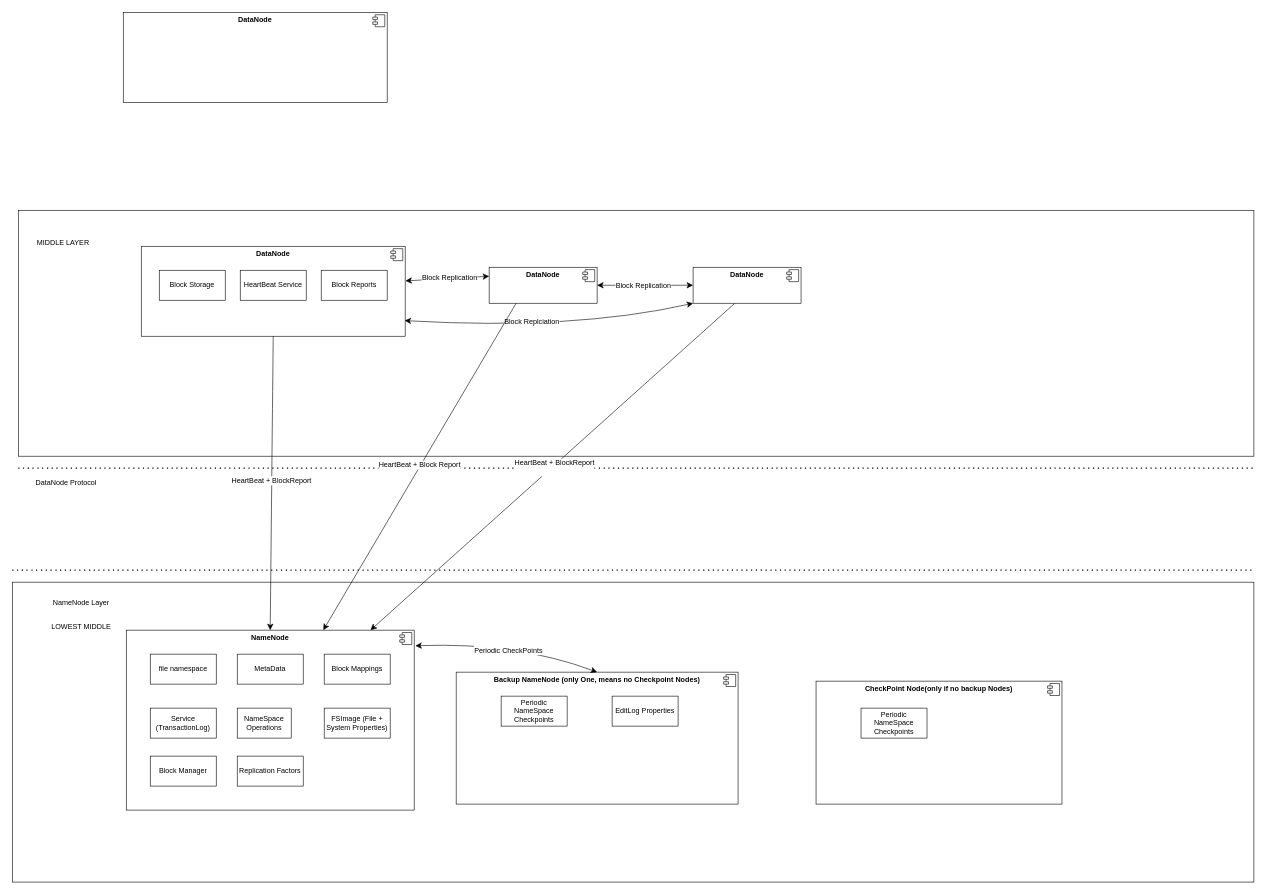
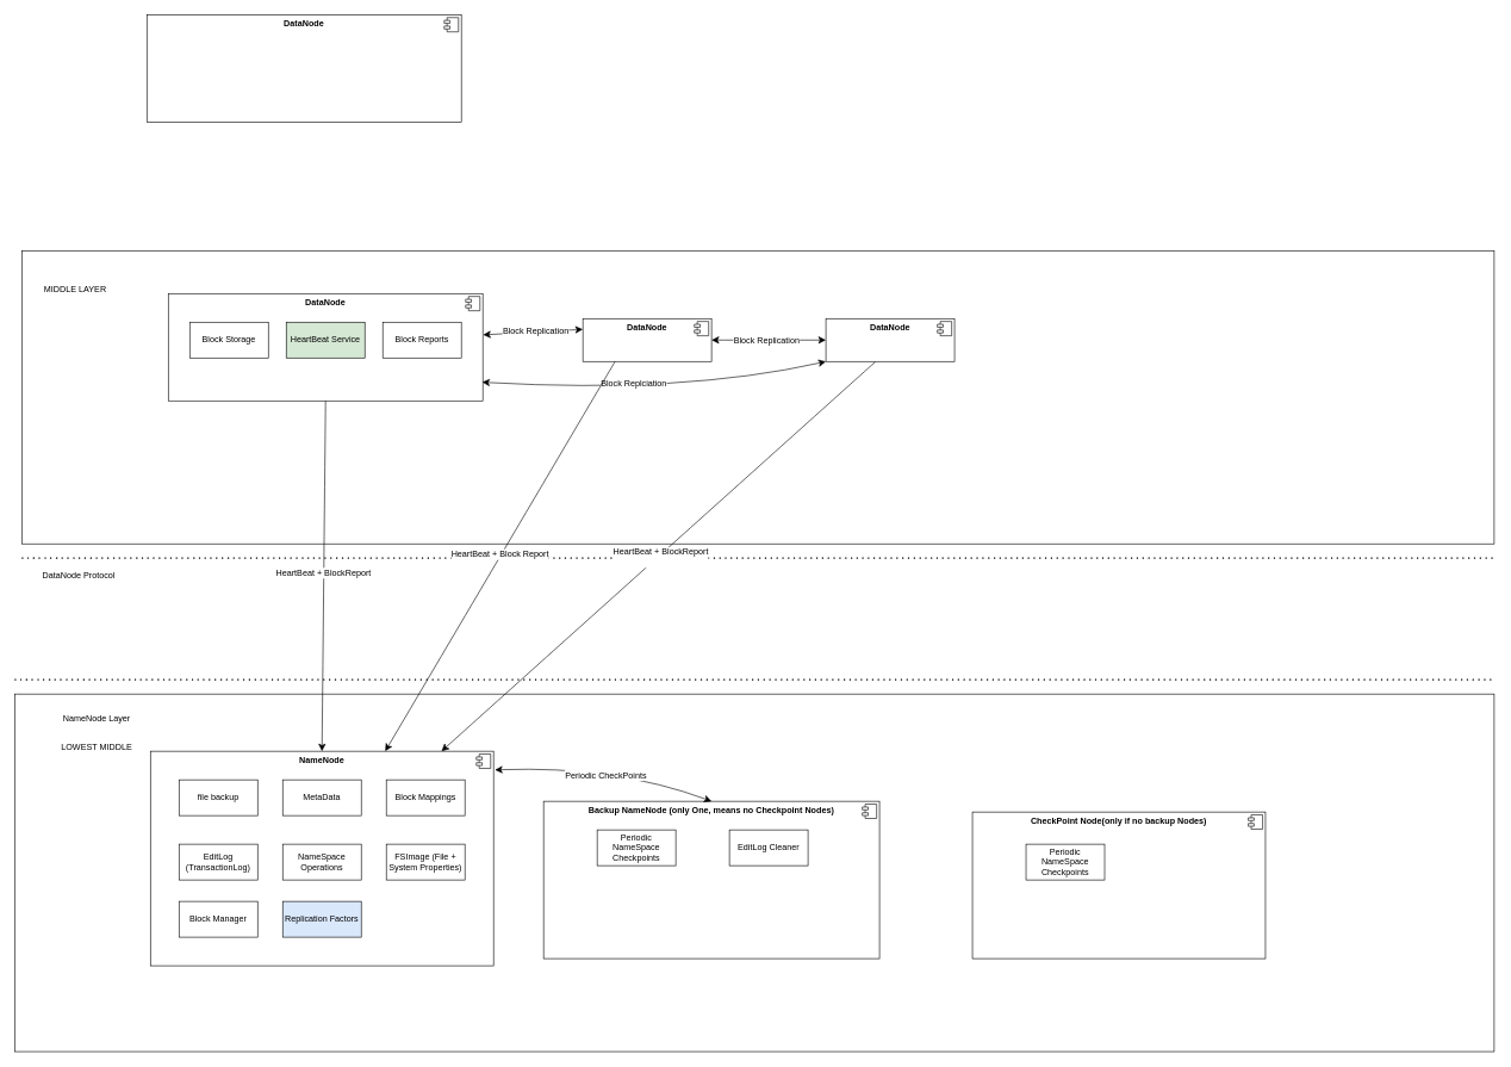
  <mxCell id="0" />
  <mxCell id="1" parent="0" />
  <mxCell id="2" value="" style="rounded=0;whiteSpace=wrap;html=1;" parent="1" vertex="1"><mxGeometry x="30" y="350" width="2060" height="410" as="geometry" /></mxCell>
  <mxCell id="3" value="" style="rounded=0;whiteSpace=wrap;html=1;" parent="1" vertex="1"><mxGeometry x="20" y="970" width="2070" height="500" as="geometry" /></mxCell>
  <mxCell id="4" value="&lt;p style=&quot;margin:0px;margin-top:6px;text-align:center;&quot;&gt;&lt;b&gt;NameNode&lt;/b&gt;&lt;/p&gt;&lt;p style=&quot;margin:0px;margin-top:6px;text-align:center;&quot;&gt;&lt;b&gt;&lt;br&gt;&lt;/b&gt;&lt;/p&gt;" style="align=left;overflow=fill;html=1;dropTarget=0;whiteSpace=wrap;" parent="1" vertex="1"><mxGeometry x="210" y="1050" width="480" height="300" as="geometry" /></mxCell>
  <mxCell id="5" value="" style="shape=component;jettyWidth=8;jettyHeight=4;" parent="4" vertex="1"><mxGeometry x="1" width="20" height="20" relative="1" as="geometry"><mxPoint x="-24" y="4" as="offset" /></mxGeometry></mxCell>
- <mxCell id="6" value="file namespace" style="html=1;whiteSpace=wrap;" parent="1" vertex="1"><mxGeometry x="250" y="1090" width="110" height="50" as="geometry" /></mxCell>
+ <mxCell id="6" value="file backup" style="html=1;whiteSpace=wrap;" parent="1" vertex="1"><mxGeometry x="250" y="1090" width="110" height="50" as="geometry" /></mxCell>
  <mxCell id="7" value="Block Mappings" style="html=1;whiteSpace=wrap;" parent="1" vertex="1"><mxGeometry x="540" y="1090" width="110" height="50" as="geometry" /></mxCell>
- <mxCell id="8" value="Service (TransactionLog)" style="html=1;whiteSpace=wrap;" parent="1" vertex="1"><mxGeometry x="250" y="1180" width="110" height="50" as="geometry" /></mxCell>
+ <mxCell id="8" value="EditLog (TransactionLog)" style="html=1;whiteSpace=wrap;" parent="1" vertex="1"><mxGeometry x="250" y="1180" width="110" height="50" as="geometry" /></mxCell>
  <mxCell id="9" value="FSImage (File + System Properties)" style="html=1;whiteSpace=wrap;" parent="1" vertex="1"><mxGeometry x="540" y="1180" width="110" height="50" as="geometry" /></mxCell>
  <mxCell id="10" value="MetaData" style="html=1;whiteSpace=wrap;" parent="1" vertex="1"><mxGeometry x="395" y="1090" width="110" height="50" as="geometry" /></mxCell>
- <mxCell id="11" value="NameSpace Operations" style="html=1;whiteSpace=wrap;" parent="1" vertex="1"><mxGeometry x="395" y="1180" width="90" height="50" as="geometry" /></mxCell>
+ <mxCell id="11" value="NameSpace Operations" style="html=1;whiteSpace=wrap;" parent="1" vertex="1"><mxGeometry x="395" y="1180" width="110" height="50" as="geometry" /></mxCell>
  <mxCell id="12" value="Block Manager" style="html=1;whiteSpace=wrap;" parent="1" vertex="1"><mxGeometry x="250" y="1260" width="110" height="50" as="geometry" /></mxCell>
- <mxCell id="13" value="Replication Factors" style="html=1;whiteSpace=wrap;" parent="1" vertex="1"><mxGeometry x="395" y="1260" width="110" height="50" as="geometry" /></mxCell>
+ <mxCell id="13" value="Replication Factors" style="html=1;whiteSpace=wrap;fillColor=#dae8fc;" parent="1" vertex="1"><mxGeometry x="395" y="1260" width="110" height="50" as="geometry" /></mxCell>
  <mxCell id="14" value="&lt;p style=&quot;margin:0px;margin-top:6px;text-align:center;&quot;&gt;&lt;b&gt;Backup NameNode (only One, means no Checkpoint Nodes)&lt;/b&gt;&lt;/p&gt;" style="align=left;overflow=fill;html=1;dropTarget=0;whiteSpace=wrap;" parent="1" vertex="1"><mxGeometry x="760" y="1120" width="470" height="220" as="geometry" /></mxCell>
  <mxCell id="15" value="" style="shape=component;jettyWidth=8;jettyHeight=4;" parent="14" vertex="1"><mxGeometry x="1" width="20" height="20" relative="1" as="geometry"><mxPoint x="-24" y="4" as="offset" /></mxGeometry></mxCell>
  <mxCell id="16" style="edgeStyle=none;curved=1;rounded=0;orthogonalLoop=1;jettySize=auto;html=1;exitX=1;exitY=1;exitDx=0;exitDy=0;fontSize=12;startSize=8;endSize=8;" parent="1" source="14" target="14" edge="1"><mxGeometry relative="1" as="geometry" /></mxCell>
  <mxCell id="17" value="Periodic NameSpace Checkpoints" style="html=1;whiteSpace=wrap;" parent="1" vertex="1"><mxGeometry x="835" y="1160" width="110" height="50" as="geometry" /></mxCell>
  <mxCell id="18" value="&lt;p style=&quot;margin:0px;margin-top:6px;text-align:center;&quot;&gt;&lt;b&gt;CheckPoint Node(only if no backup Nodes)&lt;/b&gt;&lt;/p&gt;" style="align=left;overflow=fill;html=1;dropTarget=0;whiteSpace=wrap;" parent="1" vertex="1"><mxGeometry x="1360" y="1135" width="410" height="205" as="geometry" /></mxCell>
  <mxCell id="19" value="" style="shape=component;jettyWidth=8;jettyHeight=4;" parent="18" vertex="1"><mxGeometry x="1" width="20" height="20" relative="1" as="geometry"><mxPoint x="-24" y="4" as="offset" /></mxGeometry></mxCell>
  <mxCell id="20" style="edgeStyle=none;curved=1;rounded=0;orthogonalLoop=1;jettySize=auto;html=1;exitX=1;exitY=1;exitDx=0;exitDy=0;fontSize=12;startSize=8;endSize=8;" parent="1" source="18" target="18" edge="1"><mxGeometry relative="1" as="geometry" /></mxCell>
  <mxCell id="21" value="Periodic NameSpace Checkpoints" style="html=1;whiteSpace=wrap;" parent="1" vertex="1"><mxGeometry x="1435" y="1180" width="110" height="50" as="geometry" /></mxCell>
- <mxCell id="22" value="EditLog Properties" style="html=1;whiteSpace=wrap;" parent="1" vertex="1"><mxGeometry x="1020" y="1160" width="110" height="50" as="geometry" /></mxCell>
+ <mxCell id="22" value="EditLog Cleaner" style="html=1;whiteSpace=wrap;" parent="1" vertex="1"><mxGeometry x="1020" y="1160" width="110" height="50" as="geometry" /></mxCell>
  <mxCell id="23" value="NameNode Layer" style="text;html=1;align=center;verticalAlign=middle;whiteSpace=wrap;rounded=0;" parent="1" vertex="1"><mxGeometry x="50" y="990" width="170" height="30" as="geometry" /></mxCell>
  <mxCell id="24" value="LOWEST MIDDLE" style="text;html=1;align=center;verticalAlign=middle;whiteSpace=wrap;rounded=0;" parent="1" vertex="1"><mxGeometry x="50" y="1030" width="170" height="30" as="geometry" /></mxCell>
  <mxCell id="25" value="&lt;p style=&quot;margin:0px;margin-top:6px;text-align:center;&quot;&gt;&lt;b&gt;DataNode&lt;/b&gt;&lt;/p&gt;" style="align=left;overflow=fill;html=1;dropTarget=0;whiteSpace=wrap;" parent="1" vertex="1"><mxGeometry x="235" y="410" width="440" height="150" as="geometry" /></mxCell>
  <mxCell id="26" value="" style="shape=component;jettyWidth=8;jettyHeight=4;" parent="25" vertex="1"><mxGeometry x="1" width="20" height="20" relative="1" as="geometry"><mxPoint x="-24" y="4" as="offset" /></mxGeometry></mxCell>
  <mxCell id="27" value="Block Storage" style="html=1;whiteSpace=wrap;" parent="1" vertex="1"><mxGeometry x="265" y="450" width="110" height="50" as="geometry" /></mxCell>
- <mxCell id="28" value="HeartBeat Service" style="html=1;whiteSpace=wrap;" parent="1" vertex="1"><mxGeometry x="400" y="450" width="110" height="50" as="geometry" /></mxCell>
+ <mxCell id="28" value="HeartBeat Service" style="html=1;whiteSpace=wrap;fillColor=#d5e8d4;" parent="1" vertex="1"><mxGeometry x="400" y="450" width="110" height="50" as="geometry" /></mxCell>
  <mxCell id="29" value="Block Reports" style="html=1;whiteSpace=wrap;" parent="1" vertex="1"><mxGeometry x="535" y="450" width="110" height="50" as="geometry" /></mxCell>
  <mxCell id="30" value="&lt;p style=&quot;margin:0px;margin-top:6px;text-align:center;&quot;&gt;&lt;b&gt;DataNode&lt;/b&gt;&lt;/p&gt;" style="align=left;overflow=fill;html=1;dropTarget=0;whiteSpace=wrap;" parent="1" vertex="1"><mxGeometry x="815" y="445" width="180" height="60" as="geometry" /></mxCell>
  <mxCell id="31" value="" style="shape=component;jettyWidth=8;jettyHeight=4;" parent="30" vertex="1"><mxGeometry x="1" width="20" height="20" relative="1" as="geometry"><mxPoint x="-24" y="4" as="offset" /></mxGeometry></mxCell>
  <mxCell id="32" value="&lt;p style=&quot;margin:0px;margin-top:6px;text-align:center;&quot;&gt;&lt;b&gt;DataNode&lt;/b&gt;&lt;/p&gt;" style="align=left;overflow=fill;html=1;dropTarget=0;whiteSpace=wrap;" parent="1" vertex="1"><mxGeometry x="1155" y="445" width="180" height="60" as="geometry" /></mxCell>
  <mxCell id="33" value="" style="shape=component;jettyWidth=8;jettyHeight=4;" parent="32" vertex="1"><mxGeometry x="1" width="20" height="20" relative="1" as="geometry"><mxPoint x="-24" y="4" as="offset" /></mxGeometry></mxCell>
  <mxCell id="34" value="MIDDLE LAYER" style="text;html=1;align=center;verticalAlign=middle;whiteSpace=wrap;rounded=0;" parent="1" vertex="1"><mxGeometry x="45" width="120" height="30" as="geometry" y="390" /></mxCell>
  <mxCell id="35" value="&lt;p style=&quot;margin:0px;margin-top:6px;text-align:center;&quot;&gt;&lt;b&gt;DataNode&lt;/b&gt;&lt;/p&gt;" style="align=left;overflow=fill;html=1;dropTarget=0;whiteSpace=wrap;" parent="1" vertex="1"><mxGeometry x="205" y="20" width="440" height="150" as="geometry" /></mxCell>
  <mxCell id="36" value="" style="shape=component;jettyWidth=8;jettyHeight=4;" parent="35" vertex="1"><mxGeometry x="1" width="20" height="20" relative="1" as="geometry"><mxPoint x="-24" y="4" as="offset" /></mxGeometry></mxCell>
  <mxCell id="37" value="" style="endArrow=classic;startArrow=classic;html=1;rounded=0;fontSize=12;startSize=8;endSize=8;curved=1;exitX=1.004;exitY=0.087;exitDx=0;exitDy=0;exitPerimeter=0;entryX=0.5;entryY=0;entryDx=0;entryDy=0;" parent="1" source="4" target="14" edge="1"><mxGeometry width="50" height="50" relative="1" as="geometry"><mxPoint x="1240" y="870" as="sourcePoint" /><mxPoint x="1290" y="820" as="targetPoint" /><Array as="points"><mxPoint x="860" y="1070" /></Array></mxGeometry></mxCell>
  <mxCell id="38" value="Periodic CheckPoints" style="edgeLabel;html=1;align=center;verticalAlign=middle;resizable=0;points=[];fontSize=12;" parent="37" vertex="1" connectable="0"><mxGeometry x="-0.014" y="-13" relative="1" as="geometry"><mxPoint as="offset" /></mxGeometry></mxCell>
  <mxCell id="39" value="" style="endArrow=classic;startArrow=classic;html=1;rounded=0;fontSize=12;startSize=8;endSize=8;curved=1;entryX=1.001;entryY=0.385;entryDx=0;entryDy=0;entryPerimeter=0;exitX=0;exitY=0.25;exitDx=0;exitDy=0;" parent="1" source="30" target="25" edge="1"><mxGeometry width="50" height="50" relative="1" as="geometry"><mxPoint x="1065" y="720" as="sourcePoint" /><mxPoint x="1115" y="670" as="targetPoint" /></mxGeometry></mxCell>
  <mxCell id="40" value="Block Replication" style="edgeLabel;html=1;align=center;verticalAlign=middle;resizable=0;points=[];fontSize=12;" parent="39" vertex="1" connectable="0"><mxGeometry x="-0.045" y="-1" relative="1" as="geometry"><mxPoint as="offset" /></mxGeometry></mxCell>
  <mxCell id="41" value="" style="endArrow=classic;startArrow=classic;html=1;rounded=0;fontSize=12;startSize=8;endSize=8;curved=1;entryX=0;entryY=0.5;entryDx=0;entryDy=0;exitX=1;exitY=0.5;exitDx=0;exitDy=0;" parent="1" source="30" target="32" edge="1"><mxGeometry width="50" height="50" relative="1" as="geometry"><mxPoint x="925" y="570" as="sourcePoint" /><mxPoint x="975" y="520" as="targetPoint" /></mxGeometry></mxCell>
  <mxCell id="42" value="Block Replication" style="edgeLabel;html=1;align=center;verticalAlign=middle;resizable=0;points=[];fontSize=12;" parent="41" vertex="1" connectable="0"><mxGeometry x="-0.044" relative="1" as="geometry"><mxPoint as="offset" /></mxGeometry></mxCell>
  <mxCell id="43" value="" style="endArrow=classic;startArrow=classic;html=1;rounded=0;fontSize=12;startSize=8;endSize=8;curved=1;exitX=0.998;exitY=0.826;exitDx=0;exitDy=0;exitPerimeter=0;entryX=0;entryY=1;entryDx=0;entryDy=0;" parent="1" source="25" target="32" edge="1"><mxGeometry width="50" height="50" relative="1" as="geometry"><mxPoint x="925" y="570" as="sourcePoint" /><mxPoint x="975" y="520" as="targetPoint" /><Array as="points"><mxPoint x="955" y="550" /></Array></mxGeometry></mxCell>
  <mxCell id="44" value="Block Replciation" style="edgeLabel;html=1;align=center;verticalAlign=middle;resizable=0;points=[];fontSize=12;" parent="43" vertex="1" connectable="0"><mxGeometry x="-0.132" y="10" relative="1" as="geometry"><mxPoint as="offset" /></mxGeometry></mxCell>
  <mxCell id="45" value="" style="endArrow=none;dashed=1;html=1;dashPattern=1 3;strokeWidth=2;rounded=0;fontSize=12;startSize=8;endSize=8;curved=1;" edge="1" parent="1"><mxGeometry width="50" height="50" relative="1" as="geometry"><mxPoint x="30" y="780" as="sourcePoint" /><mxPoint x="2090" y="780" as="targetPoint" /></mxGeometry></mxCell>
  <mxCell id="46" value="" style="endArrow=none;dashed=1;html=1;dashPattern=1 3;strokeWidth=2;rounded=0;fontSize=12;startSize=8;endSize=8;curved=1;" edge="1" parent="1"><mxGeometry width="50" height="50" relative="1" as="geometry"><mxPoint x="20" y="950" as="sourcePoint" /><mxPoint x="2091.538" y="950" as="targetPoint" /></mxGeometry></mxCell>
  <mxCell id="47" value="DataNode Protocol" style="text;html=1;align=center;verticalAlign=middle;whiteSpace=wrap;rounded=0;" vertex="1" parent="1"><mxGeometry x="30" y="790" width="160" height="30" as="geometry" /></mxCell>
  <mxCell id="48" value="" style="endArrow=classic;html=1;rounded=0;fontSize=12;startSize=8;endSize=8;curved=1;exitX=0.5;exitY=1;exitDx=0;exitDy=0;entryX=0.5;entryY=0;entryDx=0;entryDy=0;" edge="1" parent="1" source="25" target="4"><mxGeometry width="50" height="50" relative="1" as="geometry"><mxPoint x="500" y="810" as="sourcePoint" /><mxPoint x="860" y="790" as="targetPoint" /></mxGeometry></mxCell>
  <mxCell id="49" value="HeartBeat + BlockReport" style="edgeLabel;html=1;align=center;verticalAlign=middle;resizable=0;points=[];fontSize=12;" vertex="1" connectable="0" parent="48"><mxGeometry x="-0.015" y="-1" relative="1" as="geometry"><mxPoint as="offset" /></mxGeometry></mxCell>
  <mxCell id="50" value="" style="endArrow=classic;html=1;rounded=0;fontSize=12;startSize=8;endSize=8;curved=1;exitX=0.25;exitY=1;exitDx=0;exitDy=0;" edge="1" parent="1" source="30" target="4"><mxGeometry width="50" height="50" relative="1" as="geometry"><mxPoint x="755" y="870" as="sourcePoint" /><mxPoint x="750" y="1360" as="targetPoint" /></mxGeometry></mxCell>
  <mxCell id="51" value="HeartBeat + Block Report" style="edgeLabel;html=1;align=center;verticalAlign=middle;resizable=0;points=[];fontSize=12;" vertex="1" connectable="0" parent="50"><mxGeometry x="-0.008" y="-2" relative="1" as="geometry"><mxPoint as="offset" /></mxGeometry></mxCell>
  <mxCell id="52" value="" style="endArrow=classic;html=1;rounded=0;fontSize=12;startSize=8;endSize=8;curved=1;exitX=0.384;exitY=1.008;exitDx=0;exitDy=0;exitPerimeter=0;" edge="1" parent="1" source="32" target="4"><mxGeometry width="50" height="50" relative="1" as="geometry"><mxPoint x="945" y="830" as="sourcePoint" /><mxPoint x="940" y="1320" as="targetPoint" /></mxGeometry></mxCell>
  <mxCell id="53" value="HeartBeat + BlockReport&lt;div&gt;&lt;br&gt;&lt;/div&gt;" style="edgeLabel;html=1;align=center;verticalAlign=middle;resizable=0;points=[];fontSize=12;" vertex="1" connectable="0" parent="52"><mxGeometry x="-0.001" y="2" relative="1" as="geometry"><mxPoint x="1" as="offset" /></mxGeometry></mxCell>
